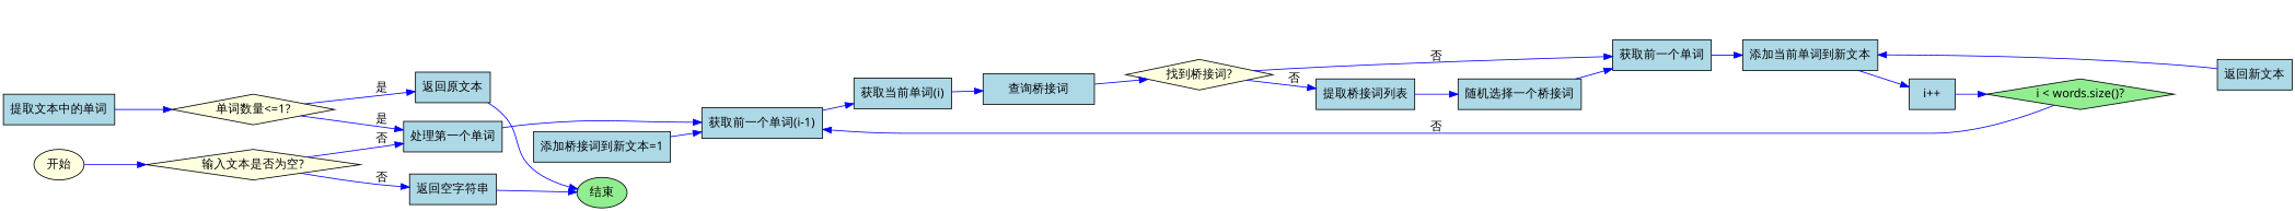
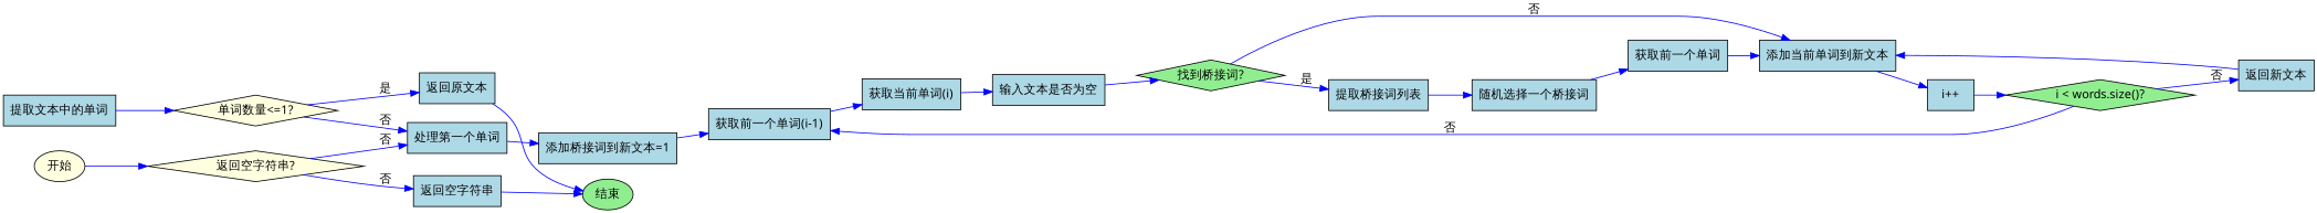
  digraph {
    fontname="Noto Sans"
    rankdir=LR
    node [fillcolor=lightblue fontname="Noto Sans" shape=box style=filled]
    edge [color=blue fontname="Noto Sans"]
    n1 [fillcolor=lightyellow label="开始" shape=oval]
-   n2 [fillcolor=lightyellow label="输入文本是否为空?" shape=diamond]
+   n2 [fillcolor=lightyellow label="返回空字符串?" shape=diamond]
    n3 [label="返回空字符串"]
    n4 [label="处理第一个单词"]
    n5 [fillcolor=lightgreen label="结束" shape=oval]
    n6 [label="提取文本中的单词"]
    n7 [fillcolor=lightyellow label="单词数量<=1?" shape=diamond]
    n8 [label="返回原文本"]
    n9 [label="添加桥接词到新文本=1"]
    n10 [label="获取前一个单词(i-1)"]
    n11 [label="获取当前单词(i)"]
-   n12 [label="查询桥接词"]
-   n13 [fillcolor=lightyellow label="找到桥接词?" shape=diamond]
+   n12 [label="输入文本是否为空"]
+   n13 [fillcolor=lightgreen label="找到桥接词?" shape=diamond]
    n14 [label="提取桥接词列表"]
    n15 [label="添加当前单词到新文本"]
    n16 [label="随机选择一个桥接词"]
    n17 [label="i++"]
    n18 [label="获取前一个单词"]
    n19 [fillcolor=lightgreen label="i < words.size()?" shape=diamond]
    n20 [label="返回新文本"]
    n1 -> n2
    n2 -> n3 [label="否"]
    n2 -> n4 [label="否"]
    n3 -> n5
-   n4 -> n10
+   n4 -> n9
    n6 -> n7
-   n7 -> n4 [label="是"]
+   n7 -> n4 [label="否"]
    n7 -> n8 [label="是"]
    n8 -> n5
    n9 -> n10
    n10 -> n11
    n11 -> n12
    n12 -> n13
-   n13 -> n14 [label="否"]
-   n13 -> n18 [label="否"]
+   n13 -> n14 [label="是"]
+   n13 -> n15 [label="否"]
    n14 -> n16
    n15 -> n17
    n16 -> n18
    n17 -> n19
    n18 -> n15
    n19 -> n10 [label="否"]
+   n19 -> n20 [label="否"]
    n20 -> n15
  }
